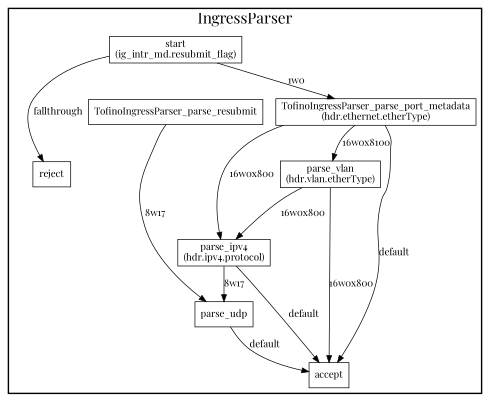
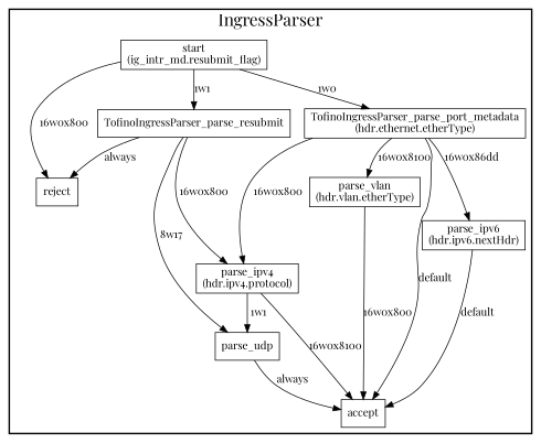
  digraph {
    fontname="Playfair Display"
    node [fontname="Playfair Display" shape=rectangle style=solid]
    edge [fontname="Playfair Display"]
    n1 [label="start\n(ig_intr_md.resubmit_flag)"]
    n2 [label=TofinoIngressParser_parse_resubmit]
    n3 [label="TofinoIngressParser_parse_port_metadata\n(hdr.ethernet.etherType)"]
    n4 [label=reject]
    n5 [label="parse_vlan\n(hdr.vlan.etherType)"]
    n6 [label="parse_ipv4\n(hdr.ipv4.protocol)"]
+   n7 [label="parse_ipv6\n(hdr.ipv6.nextHdr)"]
    n8 [label=accept]
    n9 [label=parse_udp]
    subgraph cluster_1 {
      fontsize="22pt"
      label=IngressParser
      style=bold
      n1
      n2
      n3
      n4
      n5
      n6
+     n7
      n8
      n9
    }
+   n1 -> n2 [label="1w1"]
    n1 -> n3 [label="1w0"]
-   n1 -> n4 [label=fallthrough]
+   n1 -> n4 [label="16w0x800"]
+   n2 -> n4 [label=always]
    n2 -> n9 [label="8w17"]
    n3 -> n5 [label="16w0x8100"]
    n3 -> n6 [label="16w0x800"]
+   n3 -> n7 [label="16w0x86dd"]
    n3 -> n8 [label=default]
-   n5 -> n6 [label="16w0x800"]
+   n2 -> n6 [label="16w0x800"]
    n5 -> n8 [label="16w0x800"]
-   n6 -> n8 [label=default]
-   n6 -> n9 [label="8w17"]
-   n9 -> n8 [label=default]
+   n6 -> n8 [label="16w0x8100"]
+   n6 -> n9 [label="1w1"]
+   n7 -> n8 [label=default]
+   n9 -> n8 [label=always]
  }
